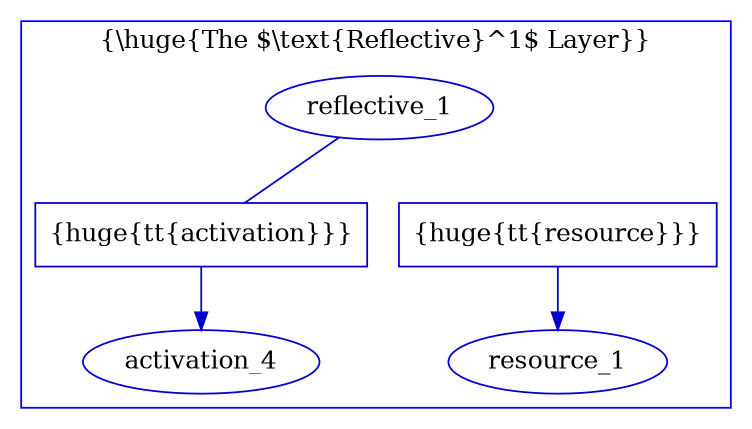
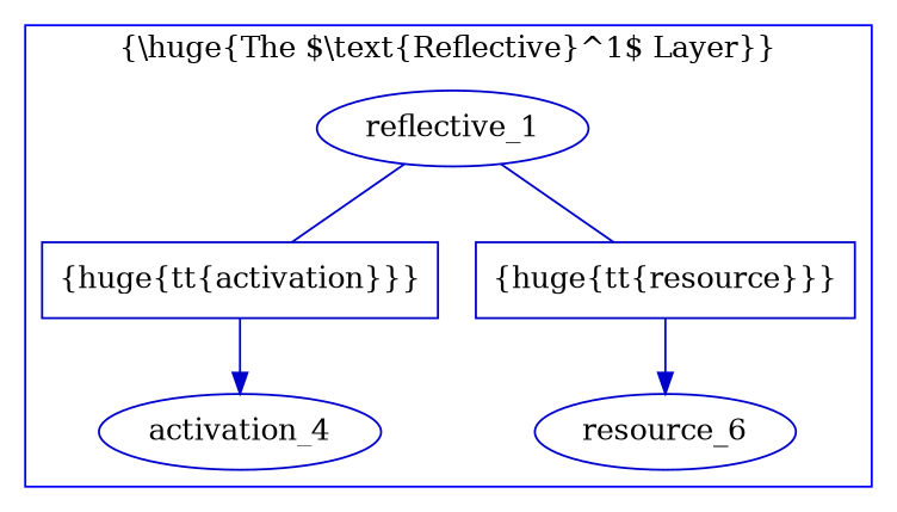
  digraph {
    node [color="#0000CC" fillcolor=white style=filled]
    edge [color="#0000CC"]
    n1 [label=activation_4 texlbl="{\huge{\tt{Activation*}}}"]
-   resource_1 [texlbl="{\huge{\tt{Resource*}}}"]
+   resource_1 [texlbl="{\huge{\tt{Resource*}}}" label=resource_6]
    n3 [label="{\huge{\tt{activation}}}" shape=box]
    reflective_1 [texlbl="{\huge{\tt{Reflective}}}"]
    n5 [label="{\huge{\tt{resource}}}" shape=box]
    subgraph cluster_1 {
      color=blue
      label="{\\huge{The $\\text{Reflective}^1$ Layer}}"
      n1
      resource_1
      n3
      reflective_1
      n5
    }
    n3 -> n1 [style="-triangle 45"]
    reflective_1 -> n3 [arrowhead=none]
+   reflective_1 -> n5 [arrowhead=none]
    n5 -> resource_1 [style="-triangle 45"]
  }
